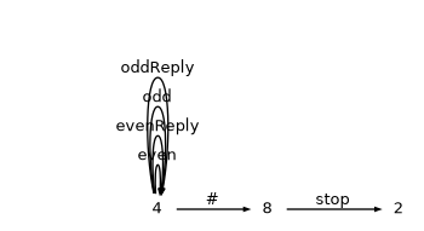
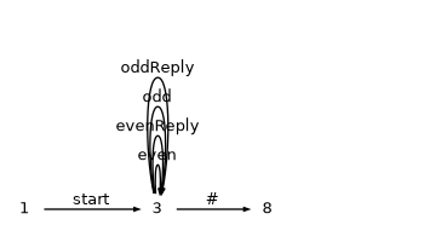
  digraph {
    rankdir=LR
    node [fontname=Helvetica fontsize=10 shape=plaintext]
    edge [arrowsize=0.3 fontname=Helvetica fontsize=10]
-   3 [height=.2 width=.3 label=4]
+   1 [height=.2 width=.3]
+   3 [height=.2 width=.3]
    n3 [height=.2 label=8 width=.3]
-   2 [height=.2 width=.3]
+   1 -> 3 [label=start]
    3 -> 3 [label=even]
    3 -> 3 [label=evenReply]
    3 -> 3 [label=odd]
    3 -> 3 [label=oddReply]
    3 -> n3 [label="#"]
-   n3 -> 2 [label=stop]
  }
